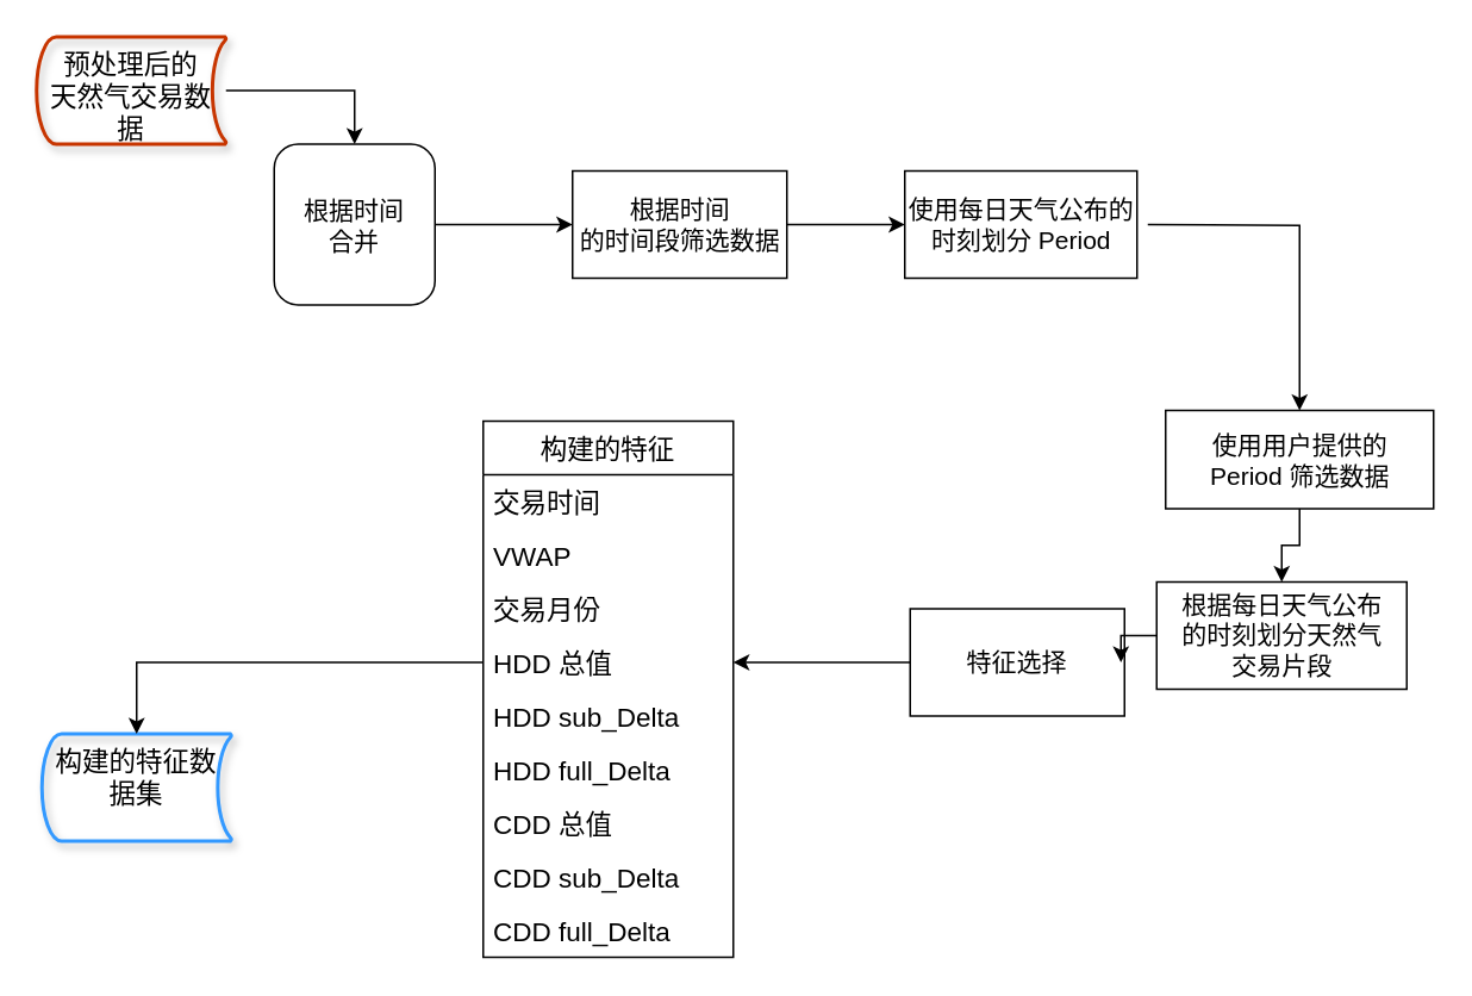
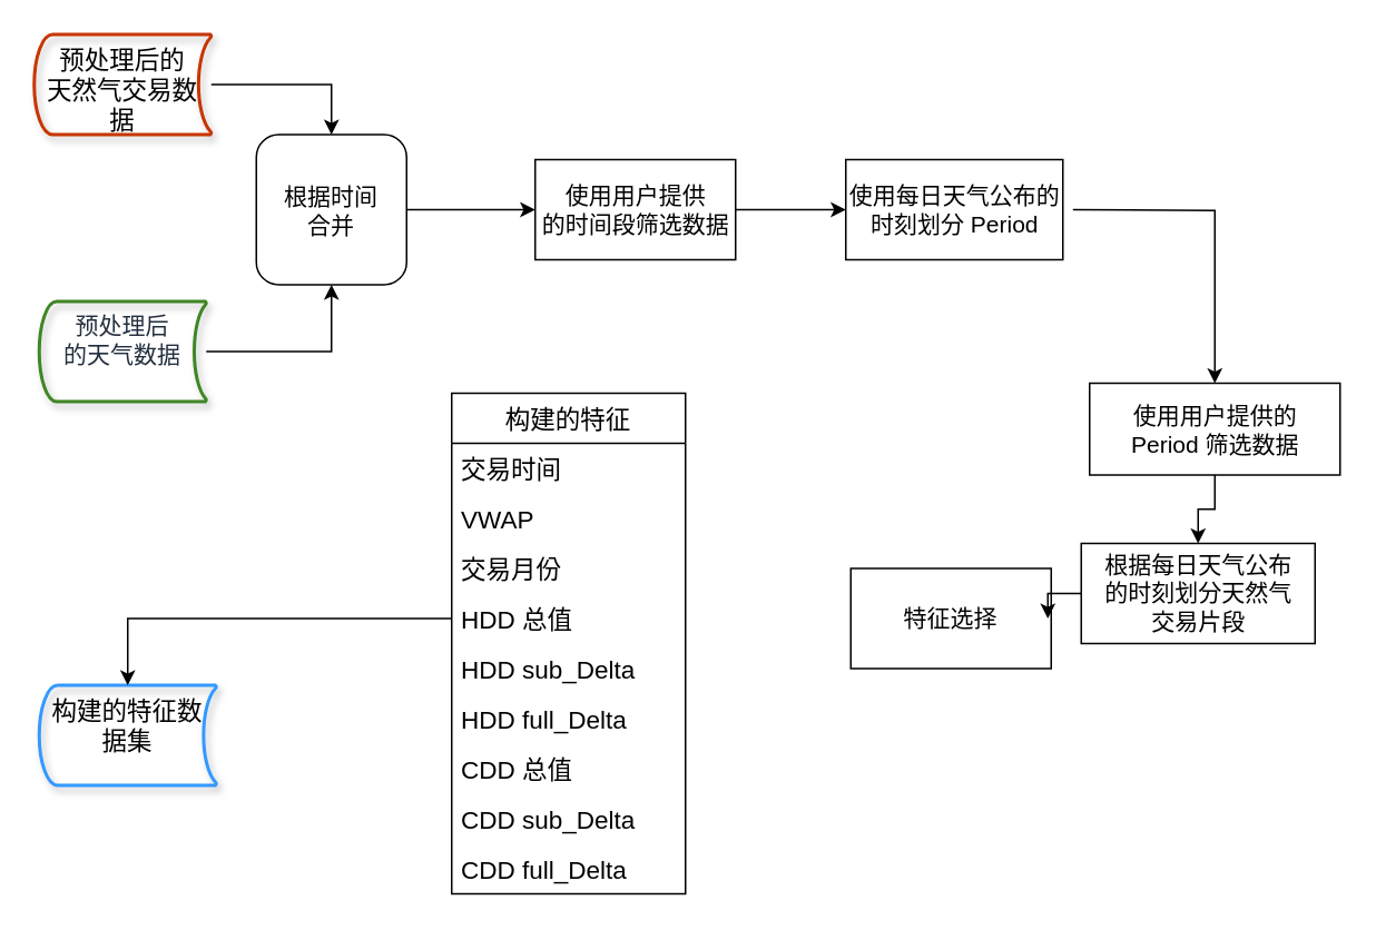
  <mxCell id="0" />
  <mxCell id="1" parent="0" />
  <mxCell id="2" style="edgeStyle=orthogonalEdgeStyle;rounded=0;orthogonalLoop=1;jettySize=auto;html=1;entryX=0.5;entryY=0;entryDx=0;entryDy=0;" edge="1" parent="1" source="3" target="9"><mxGeometry relative="1" as="geometry" /></mxCell>
  <mxCell id="3" value="预处理后的&lt;br&gt;天然气交易数据" style="strokeWidth=2;html=1;shape=mxgraph.flowchart.stored_data;whiteSpace=wrap;shadow=1;fillColor=none;gradientColor=none;verticalAlign=top;strokeColor=#C73500;fontColor=#000000;sketch=0;dashed=0;fontStyle=0;fontSize=15;" vertex="1" parent="1"><mxGeometry x="20" y="20" width="106" height="60" as="geometry" /></mxCell>
+ <mxCell id="4" style="edgeStyle=orthogonalEdgeStyle;rounded=0;orthogonalLoop=1;jettySize=auto;html=1;entryX=0.5;entryY=1;entryDx=0;entryDy=0;" edge="1" parent="1" source="5" target="9"><mxGeometry relative="1" as="geometry" /></mxCell>
+ <mxCell id="5" value="预处理后&lt;br&gt;的天气数据" style="strokeWidth=2;html=1;shape=mxgraph.flowchart.stored_data;whiteSpace=wrap;shadow=1;fillColor=none;gradientColor=none;verticalAlign=top;strokeColor=#3F8624;fontColor=#232F3E;sketch=0;dashed=0;fontStyle=0;fontSize=14;" vertex="1" parent="1"><mxGeometry x="23" y="180" width="100" height="60" as="geometry" /></mxCell>
  <mxCell id="6" style="edgeStyle=orthogonalEdgeStyle;rounded=0;orthogonalLoop=1;jettySize=auto;html=1;fontSize=14;" edge="1" parent="1" target="13"><mxGeometry relative="1" as="geometry"><mxPoint x="642" y="125" as="sourcePoint" /></mxGeometry></mxCell>
  <mxCell id="7" value="使用每日天气公布的&lt;br&gt;时刻划分 Period" style="html=1;dashed=0;whitespace=wrap;fontSize=14;" vertex="1" parent="1"><mxGeometry x="506" y="95" width="130" height="60" as="geometry" /></mxCell>
  <mxCell id="8" style="edgeStyle=orthogonalEdgeStyle;rounded=0;orthogonalLoop=1;jettySize=auto;html=1;fontSize=14;" edge="1" parent="1" source="9" target="11"><mxGeometry relative="1" as="geometry" /></mxCell>
  <mxCell id="9" value="根据时间&#10;合并" style="fontSize=14;rounded=1;" vertex="1" parent="1"><mxGeometry x="153" y="80" width="90" height="90" as="geometry" /></mxCell>
  <mxCell id="10" style="edgeStyle=orthogonalEdgeStyle;rounded=0;orthogonalLoop=1;jettySize=auto;html=1;entryX=0;entryY=0.5;entryDx=0;entryDy=0;fontSize=14;" edge="1" parent="1" source="11" target="7"><mxGeometry relative="1" as="geometry" /></mxCell>
- <mxCell id="11" value="根据时间&lt;br style=&quot;font-size: 14px&quot;&gt;的时间段筛选数据" style="html=1;dashed=0;whitespace=wrap;fontSize=14;" vertex="1" parent="1"><mxGeometry x="320" y="95" width="120" height="60" as="geometry" /></mxCell>
+ <mxCell id="11" value="使用用户提供&lt;br style=&quot;font-size: 14px&quot;&gt;的时间段筛选数据" style="html=1;dashed=0;whitespace=wrap;fontSize=14;" vertex="1" parent="1"><mxGeometry x="320" y="95" width="120" height="60" as="geometry" /></mxCell>
  <mxCell id="12" style="edgeStyle=orthogonalEdgeStyle;rounded=0;orthogonalLoop=1;jettySize=auto;html=1;entryX=0.5;entryY=0;entryDx=0;entryDy=0;fontSize=14;" edge="1" parent="1" source="13" target="27"><mxGeometry relative="1" as="geometry" /></mxCell>
  <mxCell id="13" value="使用用户提供的&lt;br style=&quot;font-size: 14px;&quot;&gt;Period 筛选数据" style="html=1;dashed=0;whitespace=wrap;fontSize=14;" vertex="1" parent="1"><mxGeometry x="652" y="229" width="150" height="55" as="geometry" /></mxCell>
  <mxCell id="14" value="构建的特征" style="swimlane;fontStyle=0;childLayout=stackLayout;horizontal=1;startSize=30;horizontalStack=0;resizeParent=1;resizeParentMax=0;resizeLast=0;collapsible=1;marginBottom=0;fontSize=15;" vertex="1" parent="1"><mxGeometry x="270" y="235" width="140" height="300" as="geometry"><mxRectangle x="530" y="250" width="110" height="30" as="alternateBounds" /></mxGeometry></mxCell>
  <mxCell id="15" value="交易时间" style="text;strokeColor=none;fillColor=none;align=left;verticalAlign=middle;spacingLeft=4;spacingRight=4;overflow=hidden;points=[[0,0.5],[1,0.5]];portConstraint=eastwest;rotatable=0;fontSize=15;" vertex="1" parent="14"><mxGeometry y="30" width="140" height="30" as="geometry" /></mxCell>
  <mxCell id="16" value="VWAP" style="text;strokeColor=none;fillColor=none;align=left;verticalAlign=middle;spacingLeft=4;spacingRight=4;overflow=hidden;points=[[0,0.5],[1,0.5]];portConstraint=eastwest;rotatable=0;fontSize=15;" vertex="1" parent="14"><mxGeometry y="60" width="140" height="30" as="geometry" /></mxCell>
  <mxCell id="17" value="交易月份" style="text;strokeColor=none;fillColor=none;align=left;verticalAlign=middle;spacingLeft=4;spacingRight=4;overflow=hidden;points=[[0,0.5],[1,0.5]];portConstraint=eastwest;rotatable=0;fontSize=15;" vertex="1" parent="14"><mxGeometry y="90" width="140" height="30" as="geometry" /></mxCell>
  <mxCell id="18" value="HDD 总值" style="text;strokeColor=none;fillColor=none;align=left;verticalAlign=middle;spacingLeft=4;spacingRight=4;overflow=hidden;points=[[0,0.5],[1,0.5]];portConstraint=eastwest;rotatable=0;fontSize=15;" vertex="1" parent="14"><mxGeometry y="120" width="140" height="30" as="geometry" /></mxCell>
  <mxCell id="19" value="HDD sub_Delta" style="text;strokeColor=none;fillColor=none;align=left;verticalAlign=middle;spacingLeft=4;spacingRight=4;overflow=hidden;points=[[0,0.5],[1,0.5]];portConstraint=eastwest;rotatable=0;fontSize=15;" vertex="1" parent="14"><mxGeometry y="150" width="140" height="30" as="geometry" /></mxCell>
  <mxCell id="20" value="HDD full_Delta" style="text;strokeColor=none;fillColor=none;align=left;verticalAlign=middle;spacingLeft=4;spacingRight=4;overflow=hidden;points=[[0,0.5],[1,0.5]];portConstraint=eastwest;rotatable=0;fontSize=15;" vertex="1" parent="14"><mxGeometry y="180" width="140" height="30" as="geometry" /></mxCell>
  <mxCell id="21" value="CDD 总值" style="text;strokeColor=none;fillColor=none;align=left;verticalAlign=middle;spacingLeft=4;spacingRight=4;overflow=hidden;points=[[0,0.5],[1,0.5]];portConstraint=eastwest;rotatable=0;fontSize=15;" vertex="1" parent="14"><mxGeometry y="210" width="140" height="30" as="geometry" /></mxCell>
  <mxCell id="22" value="CDD sub_Delta" style="text;strokeColor=none;fillColor=none;align=left;verticalAlign=middle;spacingLeft=4;spacingRight=4;overflow=hidden;points=[[0,0.5],[1,0.5]];portConstraint=eastwest;rotatable=0;fontSize=15;" vertex="1" parent="14"><mxGeometry y="240" width="140" height="30" as="geometry" /></mxCell>
  <mxCell id="23" value="CDD full_Delta" style="text;strokeColor=none;fillColor=none;align=left;verticalAlign=middle;spacingLeft=4;spacingRight=4;overflow=hidden;points=[[0,0.5],[1,0.5]];portConstraint=eastwest;rotatable=0;fontSize=15;" vertex="1" parent="14"><mxGeometry y="270" width="140" height="30" as="geometry" /></mxCell>
- <mxCell id="24" style="edgeStyle=orthogonalEdgeStyle;rounded=0;orthogonalLoop=1;jettySize=auto;html=1;fontSize=14;" edge="1" parent="1" source="25" target="18"><mxGeometry relative="1" as="geometry" /></mxCell>
  <mxCell id="25" value="特征选择" style="rounded=0;whiteSpace=wrap;html=1;fontSize=14;" vertex="1" parent="1"><mxGeometry x="509" y="340" width="120" height="60" as="geometry" /></mxCell>
  <mxCell id="26" style="edgeStyle=orthogonalEdgeStyle;rounded=0;orthogonalLoop=1;jettySize=auto;html=1;fontSize=14;" edge="1" parent="1" source="27" target="25"><mxGeometry relative="1" as="geometry" /></mxCell>
  <mxCell id="27" value="根据每日天气公布&lt;br&gt;的时刻划分天然气&lt;br&gt;交易片段" style="html=1;dashed=0;whitespace=wrap;fontSize=14;" vertex="1" parent="1"><mxGeometry x="647" y="325" width="140" height="60" as="geometry" /></mxCell>
  <mxCell id="28" value="构建的特征数据集" style="strokeWidth=2;html=1;shape=mxgraph.flowchart.stored_data;whiteSpace=wrap;shadow=1;fillColor=none;gradientColor=none;verticalAlign=top;strokeColor=#3399FF;fontColor=#000000;sketch=0;dashed=0;fontStyle=0;fontSize=15;" vertex="1" parent="1"><mxGeometry x="23" y="410" width="106" height="60" as="geometry" /></mxCell>
  <mxCell id="29" style="edgeStyle=orthogonalEdgeStyle;rounded=0;orthogonalLoop=1;jettySize=auto;html=1;fontSize=14;" edge="1" parent="1" source="18" target="28"><mxGeometry relative="1" as="geometry" /></mxCell>
